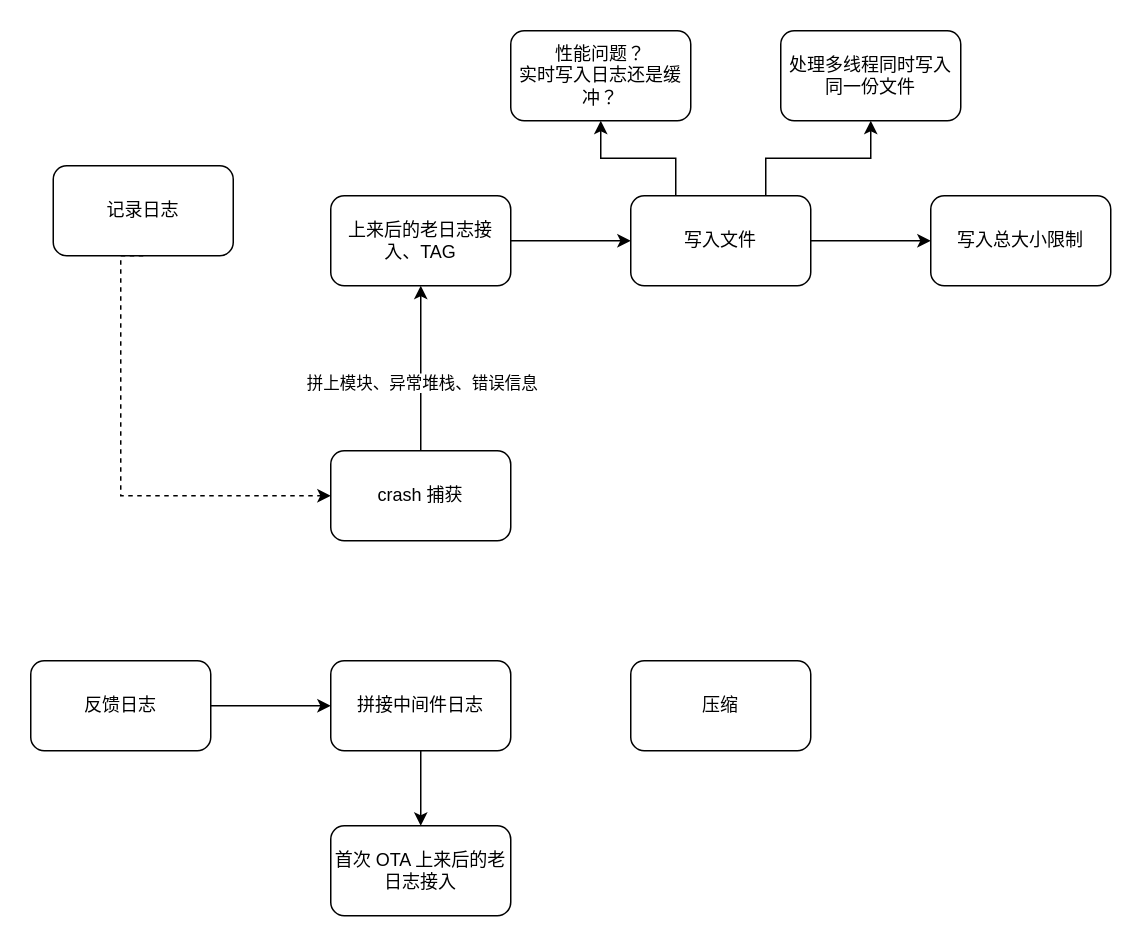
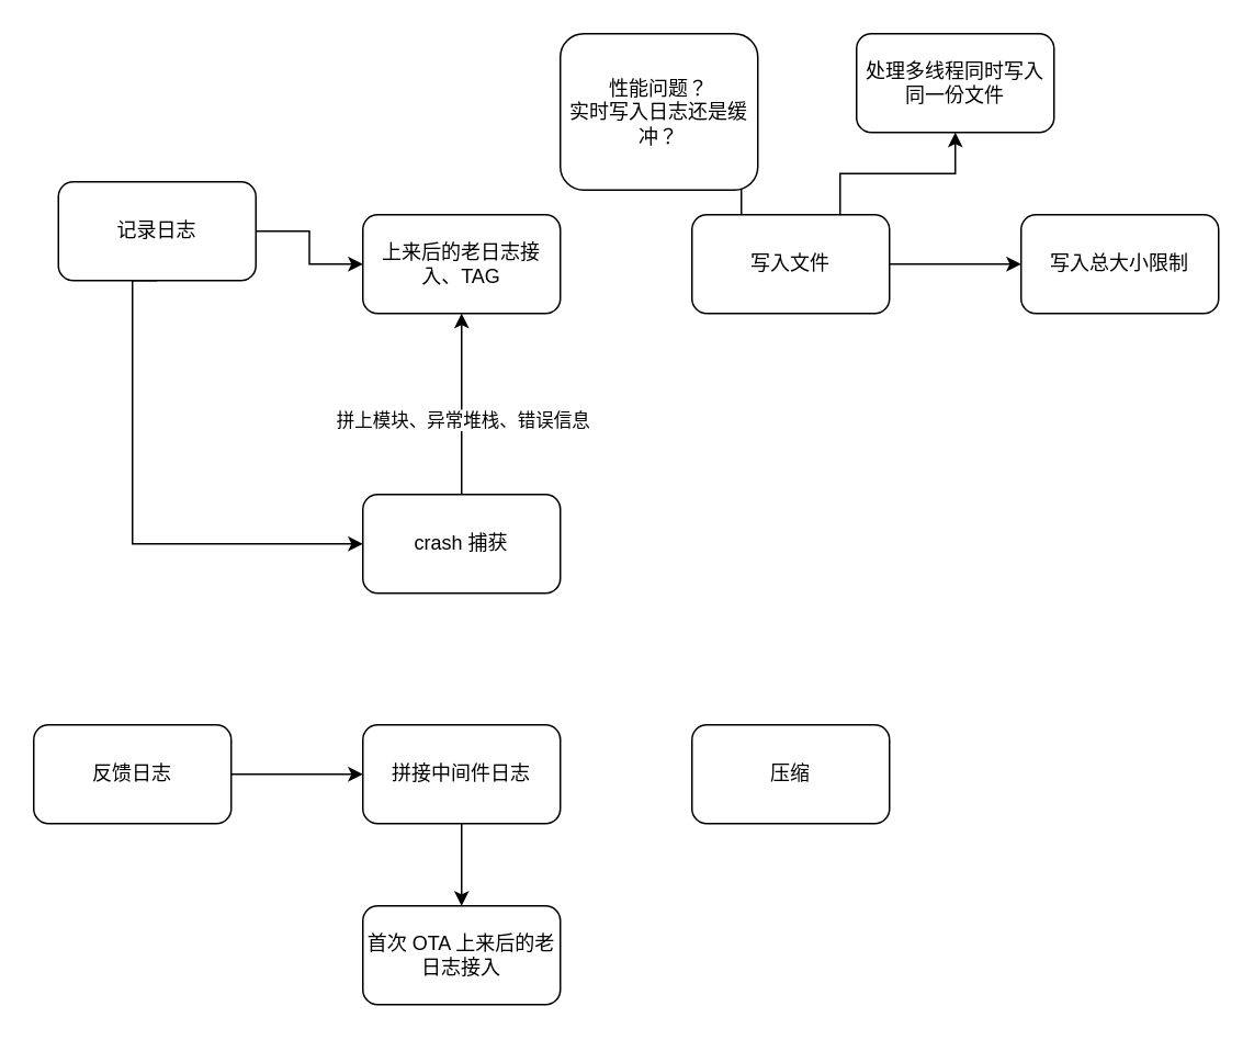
  <mxCell id="0" />
  <mxCell id="1" parent="0" />
- <mxCell id="3" style="edgeStyle=orthogonalEdgeStyle;rounded=0;orthogonalLoop=1;jettySize=auto;html=1;exitX=0.5;exitY=1;exitDx=0;exitDy=0;entryX=0;entryY=0.5;entryDx=0;entryDy=0;dashed=1;" edge="1" parent="1" source="4" target="22"><mxGeometry relative="1" as="geometry"><Array as="points"><mxPoint x="80" y="330" /></Array></mxGeometry></mxCell>
+ <mxCell id="2" value="" style="edgeStyle=orthogonalEdgeStyle;rounded=0;orthogonalLoop=1;jettySize=auto;html=1;" edge="1" parent="1" source="4" target="14"><mxGeometry relative="1" as="geometry" /></mxCell>
+ <mxCell id="3" style="edgeStyle=orthogonalEdgeStyle;rounded=0;orthogonalLoop=1;jettySize=auto;html=1;exitX=0.5;exitY=1;exitDx=0;exitDy=0;entryX=0;entryY=0.5;entryDx=0;entryDy=0;" edge="1" parent="1" source="4" target="22"><mxGeometry relative="1" as="geometry"><Array as="points"><mxPoint x="80" y="330" /></Array></mxGeometry></mxCell>
  <mxCell id="4" value="记录日志" style="rounded=1;whiteSpace=wrap;html=1;" vertex="1" parent="1"><mxGeometry x="35" y="110" width="120" height="60" as="geometry" /></mxCell>
  <mxCell id="5" value="" style="edgeStyle=orthogonalEdgeStyle;rounded=0;orthogonalLoop=1;jettySize=auto;html=1;" edge="1" parent="1" source="6" target="17"><mxGeometry relative="1" as="geometry" /></mxCell>
  <mxCell id="6" value="反馈日志" style="rounded=1;whiteSpace=wrap;html=1;" vertex="1" parent="1"><mxGeometry x="20" y="440" width="120" height="60" as="geometry" /></mxCell>
  <mxCell id="7" value="" style="edgeStyle=orthogonalEdgeStyle;rounded=0;orthogonalLoop=1;jettySize=auto;html=1;exitX=0.25;exitY=0;exitDx=0;exitDy=0;" edge="1" parent="1" source="10" target="11"><mxGeometry relative="1" as="geometry" /></mxCell>
  <mxCell id="8" value="" style="edgeStyle=orthogonalEdgeStyle;rounded=0;orthogonalLoop=1;jettySize=auto;html=1;" edge="1" parent="1" source="10" target="12"><mxGeometry relative="1" as="geometry" /></mxCell>
  <mxCell id="9" style="edgeStyle=orthogonalEdgeStyle;rounded=0;orthogonalLoop=1;jettySize=auto;html=1;exitX=0.75;exitY=0;exitDx=0;exitDy=0;" edge="1" parent="1" source="10" target="15"><mxGeometry relative="1" as="geometry" /></mxCell>
  <mxCell id="10" value="写入文件" style="rounded=1;whiteSpace=wrap;html=1;" vertex="1" parent="1"><mxGeometry x="420" y="130" width="120" height="60" as="geometry" /></mxCell>
- <mxCell id="11" value="性能问题？&lt;br&gt;实时写入日志还是缓冲？" style="whiteSpace=wrap;html=1;rounded=1;" vertex="1" parent="1"><mxGeometry x="340" y="20" width="120" height="60" as="geometry" /></mxCell>
+ <mxCell id="11" value="性能问题？&lt;br&gt;实时写入日志还是缓冲？" style="whiteSpace=wrap;html=1;rounded=1;" vertex="1" parent="1"><mxGeometry x="340" y="20" width="120" height="95" as="geometry" /></mxCell>
  <mxCell id="12" value="写入总大小限制" style="rounded=1;whiteSpace=wrap;html=1;" vertex="1" parent="1"><mxGeometry x="620" y="130" width="120" height="60" as="geometry" /></mxCell>
- <mxCell id="13" style="edgeStyle=orthogonalEdgeStyle;rounded=0;orthogonalLoop=1;jettySize=auto;html=1;exitX=1;exitY=0.5;exitDx=0;exitDy=0;entryX=0;entryY=0.5;entryDx=0;entryDy=0;" edge="1" parent="1" source="14" target="10"><mxGeometry relative="1" as="geometry" /></mxCell>
  <mxCell id="14" value="上来后的老日志接入、TAG" style="rounded=1;whiteSpace=wrap;html=1;" vertex="1" parent="1"><mxGeometry x="220" y="130" width="120" height="60" as="geometry" /></mxCell>
  <mxCell id="15" value="处理多线程同时写入同一份文件" style="rounded=1;whiteSpace=wrap;html=1;" vertex="1" parent="1"><mxGeometry x="520" y="20" width="120" height="60" as="geometry" /></mxCell>
  <mxCell id="16" style="edgeStyle=orthogonalEdgeStyle;rounded=0;orthogonalLoop=1;jettySize=auto;html=1;exitX=0.5;exitY=1;exitDx=0;exitDy=0;entryX=0.5;entryY=0;entryDx=0;entryDy=0;" edge="1" parent="1" source="17" target="19"><mxGeometry relative="1" as="geometry" /></mxCell>
  <mxCell id="17" value="拼接中间件日志" style="rounded=1;whiteSpace=wrap;html=1;" vertex="1" parent="1"><mxGeometry x="220" y="440" width="120" height="60" as="geometry" /></mxCell>
  <mxCell id="18" value="压缩" style="rounded=1;whiteSpace=wrap;html=1;" vertex="1" parent="1"><mxGeometry x="420" y="440" width="120" height="60" as="geometry" /></mxCell>
  <mxCell id="19" value="首次 OTA 上来后的老日志接入" style="rounded=1;whiteSpace=wrap;html=1;" vertex="1" parent="1"><mxGeometry x="220" y="550" width="120" height="60" as="geometry" /></mxCell>
  <mxCell id="20" style="edgeStyle=orthogonalEdgeStyle;rounded=0;orthogonalLoop=1;jettySize=auto;html=1;exitX=0.5;exitY=0;exitDx=0;exitDy=0;entryX=0.5;entryY=1;entryDx=0;entryDy=0;" edge="1" parent="1" source="22" target="14"><mxGeometry relative="1" as="geometry" /></mxCell>
  <mxCell id="21" value="拼上模块、异常堆栈、错误信息" style="edgeLabel;html=1;align=center;verticalAlign=middle;resizable=0;points=[];" vertex="1" connectable="0" parent="20"><mxGeometry x="-0.158" relative="1" as="geometry"><mxPoint as="offset" /></mxGeometry></mxCell>
  <mxCell id="22" value="crash 捕获" style="rounded=1;whiteSpace=wrap;html=1;" vertex="1" parent="1"><mxGeometry x="220" y="300" width="120" height="60" as="geometry" /></mxCell>
